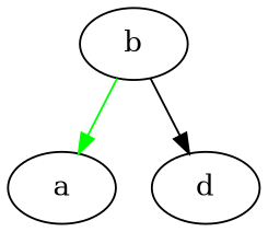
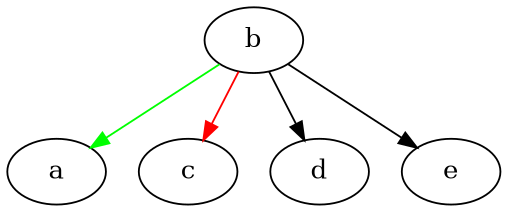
  digraph {
    edge [color=black]
    b
    a
+   c
    d
+   e
    b -> a [color=green]
+   b -> c [color=red]
    b -> d
+   b -> e
  }
